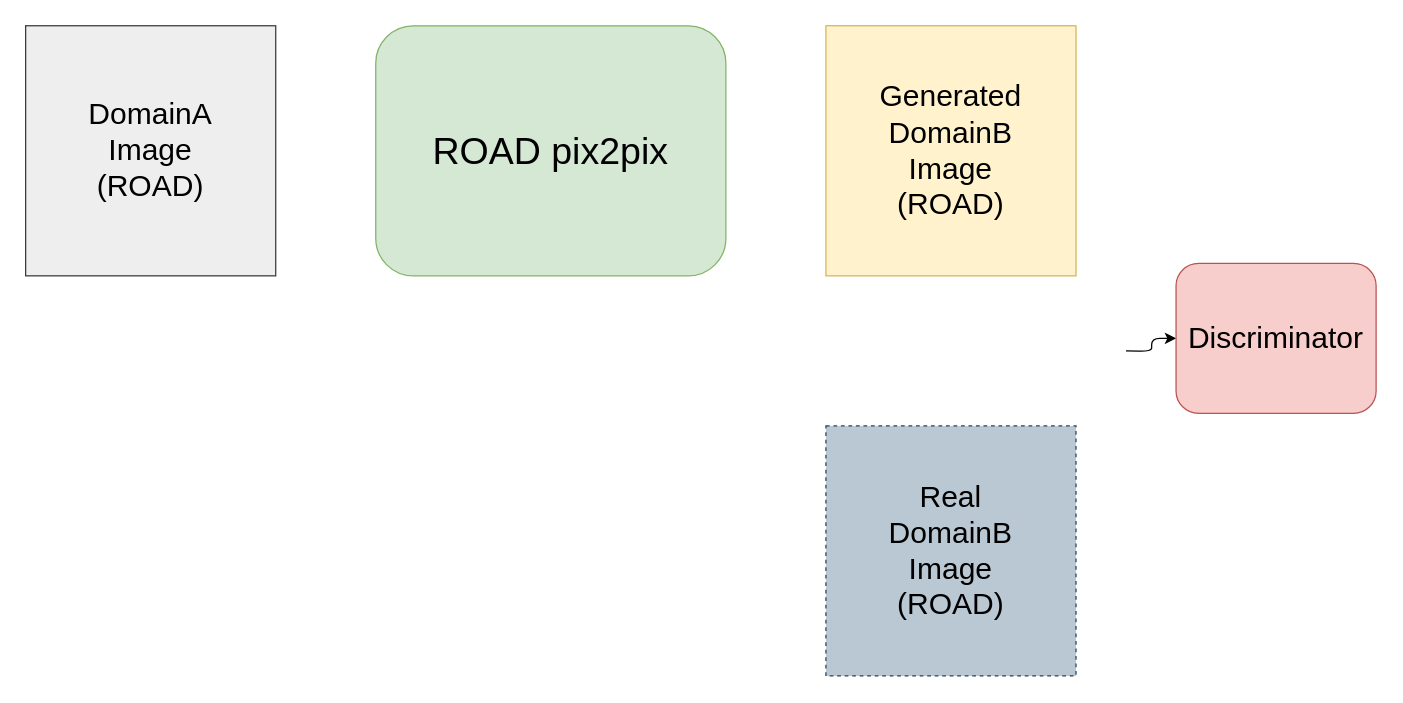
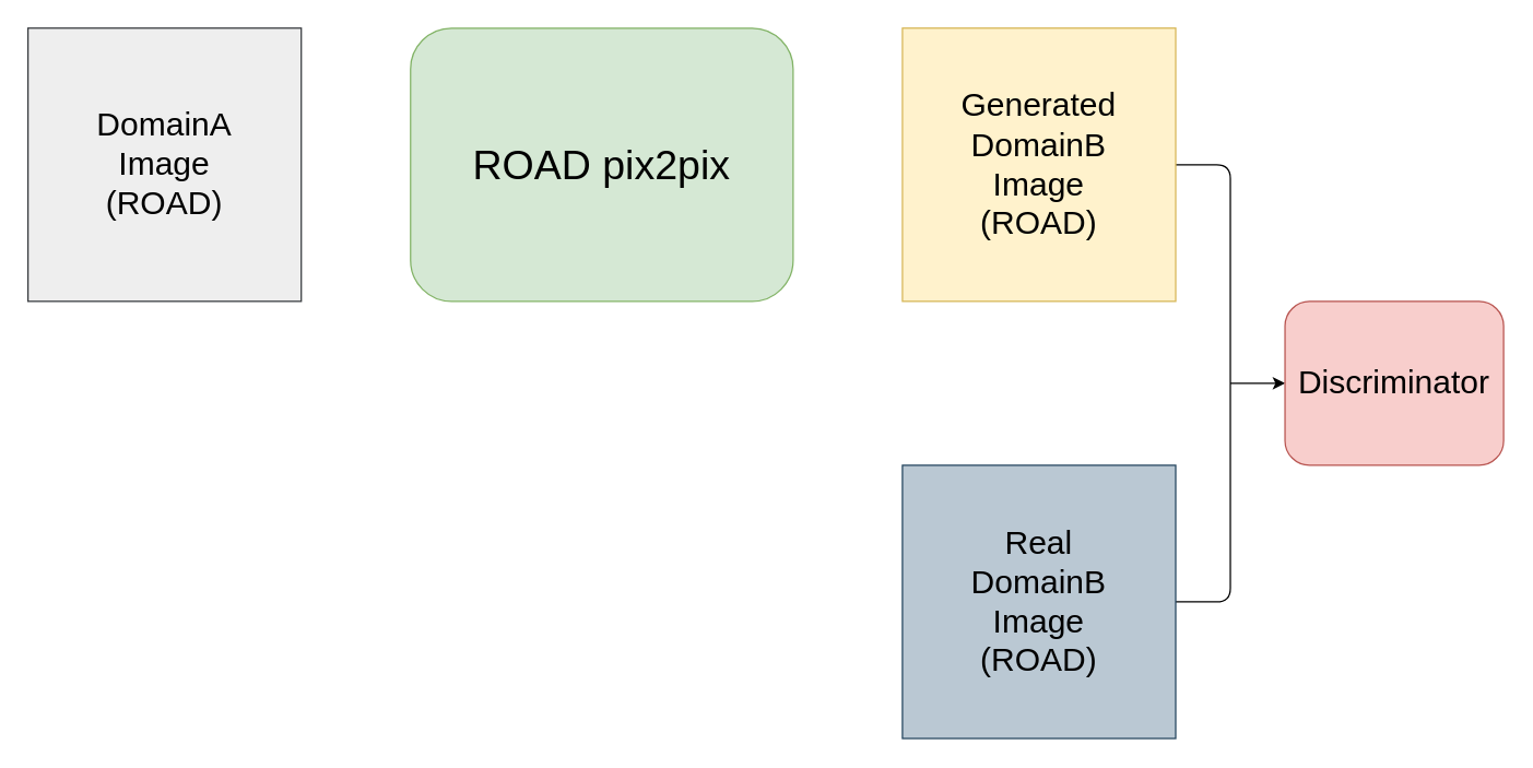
  <mxCell id="0" />
  <mxCell id="1" parent="0" />
  <mxCell id="2" value="&lt;font style=&quot;font-size: 30px;&quot;&gt;ROAD pix2pix&lt;/font&gt;" style="rounded=1;whiteSpace=wrap;html=1;fillColor=#d5e8d4;strokeColor=#82b366;shadow=0;" parent="1" vertex="1"><mxGeometry x="300" y="20" width="280" height="200" as="geometry" /></mxCell>
  <mxCell id="3" value="DomainA&lt;br&gt;Image&lt;br&gt;(ROAD)" style="whiteSpace=wrap;html=1;aspect=fixed;fontSize=24;fillColor=#eeeeee;strokeColor=#36393d;shadow=0;" parent="1" vertex="1"><mxGeometry x="20" y="20" width="200" height="200" as="geometry" /></mxCell>
+ <mxCell id="4" style="edgeStyle=orthogonalEdgeStyle;html=1;exitX=1;exitY=0.5;exitDx=0;exitDy=0;entryX=1;entryY=0.5;entryDx=0;entryDy=0;fontSize=24;startArrow=none;startFill=0;shadow=0;endArrow=none;endFill=0;" parent="1" source="5" target="6" edge="1"><mxGeometry relative="1" as="geometry"><Array as="points"><mxPoint x="900" y="120" /><mxPoint x="900" y="440" /></Array></mxGeometry></mxCell>
  <mxCell id="5" value="Generated&lt;br&gt;DomainB&lt;br&gt;Image&lt;br&gt;(ROAD)" style="whiteSpace=wrap;html=1;aspect=fixed;fontSize=24;fillColor=#fff2cc;strokeColor=#d6b656;shadow=0;" parent="1" vertex="1"><mxGeometry x="660" y="20" width="200" height="200" as="geometry" /></mxCell>
- <mxCell id="6" value="Real&lt;br&gt;DomainB&lt;br&gt;Image&lt;br&gt;(ROAD)" style="whiteSpace=wrap;html=1;aspect=fixed;fontSize=24;fillColor=#bac8d3;strokeColor=#23445d;shadow=0;dashed=1;" parent="1" vertex="1"><mxGeometry x="660" y="340" width="200" height="200" as="geometry" /></mxCell>
+ <mxCell id="6" value="Real&lt;br&gt;DomainB&lt;br&gt;Image&lt;br&gt;(ROAD)" style="whiteSpace=wrap;html=1;aspect=fixed;fontSize=24;fillColor=#bac8d3;strokeColor=#23445d;shadow=0;" parent="1" vertex="1"><mxGeometry x="660" y="340" width="200" height="200" as="geometry" /></mxCell>
  <mxCell id="7" style="edgeStyle=orthogonalEdgeStyle;html=1;exitX=0;exitY=0.5;exitDx=0;exitDy=0;shadow=0;fontSize=24;startArrow=classic;startFill=1;endArrow=none;endFill=0;" parent="1" source="8" edge="1"><mxGeometry relative="1" as="geometry"><mxPoint x="900" y="279.909" as="targetPoint" /></mxGeometry></mxCell>
- <mxCell id="8" value="Discriminator" style="rounded=1;whiteSpace=wrap;html=1;shadow=0;fontSize=24;fillColor=#f8cecc;strokeColor=#b85450;align=center;" parent="1" vertex="1"><mxGeometry x="940" y="210" width="160" height="120" as="geometry" /></mxCell>
+ <mxCell id="8" value="Discriminator" style="rounded=1;whiteSpace=wrap;html=1;shadow=0;fontSize=24;fillColor=#f8cecc;strokeColor=#b85450;align=center;" parent="1" vertex="1"><mxGeometry x="940" y="220" width="160" height="120" as="geometry" /></mxCell>
